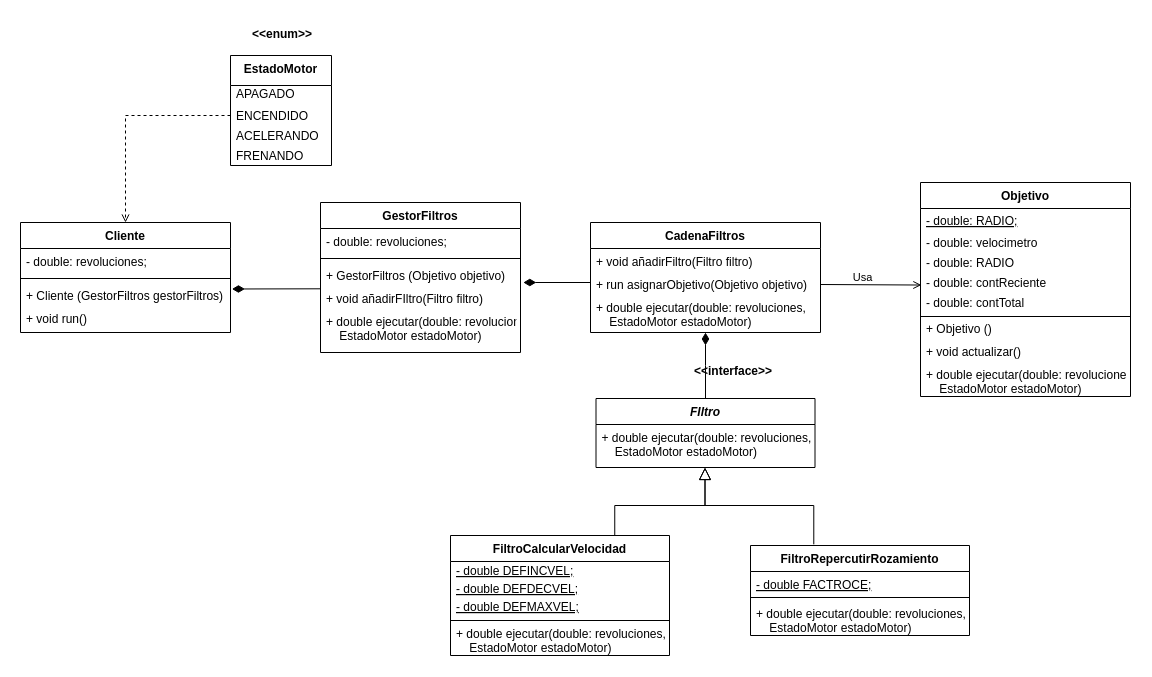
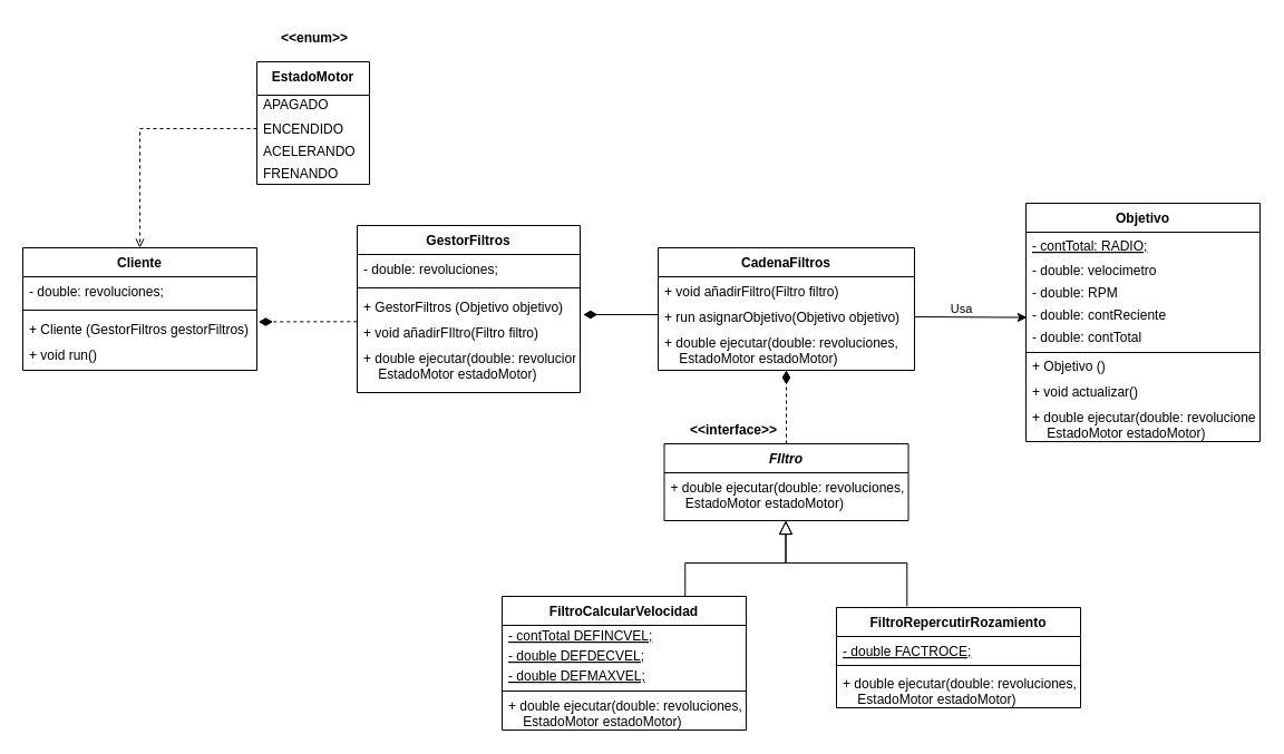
  <mxCell id="0" />
  <mxCell id="1" parent="0" />
  <mxCell id="2" value="Cliente" style="swimlane;fontStyle=1;align=center;verticalAlign=top;childLayout=stackLayout;horizontal=1;startSize=26;horizontalStack=0;resizeParent=1;resizeLast=0;collapsible=1;marginBottom=0;rounded=0;shadow=0;strokeWidth=1;" vertex="1" parent="1"><mxGeometry x="20" y="222" width="210" height="110" as="geometry"><mxRectangle x="550" y="140" width="160" height="26" as="alternateBounds" /></mxGeometry></mxCell>
  <mxCell id="3" value="- double: revoluciones;" style="text;align=left;verticalAlign=top;spacingLeft=4;spacingRight=4;overflow=hidden;rotatable=0;points=[[0,0.5],[1,0.5]];portConstraint=eastwest;" vertex="1" parent="2"><mxGeometry y="26" width="210" height="26" as="geometry" /></mxCell>
  <mxCell id="4" value="" style="line;html=1;strokeWidth=1;align=left;verticalAlign=middle;spacingTop=-1;spacingLeft=3;spacingRight=3;rotatable=0;labelPosition=right;points=[];portConstraint=eastwest;" vertex="1" parent="2"><mxGeometry y="52" width="210" height="8" as="geometry" /></mxCell>
  <mxCell id="5" value="+ Cliente (GestorFiltros gestorFiltros)" style="text;align=left;verticalAlign=middle;spacingLeft=4;spacingRight=4;overflow=hidden;rotatable=0;points=[[0,0.5],[1,0.5]];portConstraint=eastwest;" vertex="1" parent="2"><mxGeometry y="60" width="210" height="26" as="geometry" /></mxCell>
  <mxCell id="6" value="+ void run()" style="text;align=left;verticalAlign=middle;spacingLeft=4;spacingRight=4;overflow=hidden;rotatable=0;points=[[0,0.5],[1,0.5]];portConstraint=eastwest;" vertex="1" parent="2"><mxGeometry y="86" width="210" height="20" as="geometry" /></mxCell>
  <mxCell id="7" value="EstadoMotor" style="swimlane;fontStyle=1;align=center;verticalAlign=top;childLayout=stackLayout;horizontal=1;startSize=30;horizontalStack=0;resizeParent=1;resizeLast=0;collapsible=1;marginBottom=0;rounded=0;shadow=0;strokeWidth=1;" vertex="1" parent="1"><mxGeometry x="230" y="55" width="101" height="110" as="geometry"><mxRectangle x="550" y="140" width="160" height="26" as="alternateBounds" /></mxGeometry></mxCell>
  <mxCell id="8" value="APAGADO&#10;" style="text;align=left;verticalAlign=middle;spacingLeft=4;spacingRight=4;overflow=hidden;rotatable=0;points=[[0,0.5],[1,0.5]];portConstraint=eastwest;" vertex="1" parent="7"><mxGeometry y="30" width="101" height="20" as="geometry" /></mxCell>
  <mxCell id="9" value="ENCENDIDO" style="text;align=left;verticalAlign=middle;spacingLeft=4;spacingRight=4;overflow=hidden;rotatable=0;points=[[0,0.5],[1,0.5]];portConstraint=eastwest;" vertex="1" parent="7"><mxGeometry y="50" width="101" height="20" as="geometry" /></mxCell>
  <mxCell id="10" value="ACELERANDO" style="text;align=left;verticalAlign=middle;spacingLeft=4;spacingRight=4;overflow=hidden;rotatable=0;points=[[0,0.5],[1,0.5]];portConstraint=eastwest;" vertex="1" parent="7"><mxGeometry y="70" width="101" height="20" as="geometry" /></mxCell>
  <mxCell id="11" value="FRENANDO" style="text;align=left;verticalAlign=middle;spacingLeft=4;spacingRight=4;overflow=hidden;rotatable=0;points=[[0,0.5],[1,0.5]];portConstraint=eastwest;" vertex="1" parent="7"><mxGeometry y="90" width="101" height="20" as="geometry" /></mxCell>
  <mxCell id="12" value="&lt;span style=&quot;font-weight: 700; text-align: center; text-wrap: nowrap;&quot;&gt;&amp;lt;&amp;lt;enum&amp;gt;&amp;gt;&lt;/span&gt;" style="text;whiteSpace=wrap;html=1;" vertex="1" parent="1"><mxGeometry x="250" y="20" width="110" height="20" as="geometry" /></mxCell>
  <mxCell id="13" value="FIltro" style="swimlane;fontStyle=3;align=center;verticalAlign=top;childLayout=stackLayout;horizontal=1;startSize=26;horizontalStack=0;resizeParent=1;resizeLast=0;collapsible=1;marginBottom=0;rounded=0;shadow=0;strokeWidth=1;" vertex="1" parent="1"><mxGeometry x="595.5" y="398" width="219" height="69" as="geometry"><mxRectangle x="550" y="140" width="160" height="26" as="alternateBounds" /></mxGeometry></mxCell>
  <mxCell id="14" value="+ double ejecutar(double: revoluciones, &#10;    EstadoMotor estadoMotor)" style="text;align=left;verticalAlign=top;spacingLeft=4;spacingRight=4;overflow=hidden;rotatable=0;points=[[0,0.5],[1,0.5]];portConstraint=eastwest;" vertex="1" parent="13"><mxGeometry y="26" width="219" height="34" as="geometry" /></mxCell>
- <mxCell id="15" value="&lt;div style=&quot;text-align: center;&quot;&gt;&lt;span style=&quot;background-color: initial; text-wrap: nowrap;&quot;&gt;&lt;b&gt;&amp;lt;&amp;lt;interface&amp;gt;&amp;gt;&lt;/b&gt;&lt;/span&gt;&lt;/div&gt;" style="text;whiteSpace=wrap;html=1;" vertex="1" parent="1"><mxGeometry x="692" y="357" width="110" height="26" as="geometry" /></mxCell>
+ <mxCell id="15" value="&lt;div style=&quot;text-align: center;&quot;&gt;&lt;span style=&quot;background-color: initial; text-wrap: nowrap;&quot;&gt;&lt;b&gt;&amp;lt;&amp;lt;interface&amp;gt;&amp;gt;&lt;/b&gt;&lt;/span&gt;&lt;/div&gt;" style="text;whiteSpace=wrap;html=1;" vertex="1" parent="1"><mxGeometry x="617" y="372" width="110" height="26" as="geometry" /></mxCell>
  <mxCell id="16" value="FiltroCalcularVelocidad" style="swimlane;fontStyle=1;align=center;verticalAlign=top;childLayout=stackLayout;horizontal=1;startSize=26;horizontalStack=0;resizeParent=1;resizeLast=0;collapsible=1;marginBottom=0;rounded=0;shadow=0;strokeWidth=1;" vertex="1" parent="1"><mxGeometry x="450" y="535" width="219" height="120" as="geometry"><mxRectangle x="550" y="140" width="160" height="26" as="alternateBounds" /></mxGeometry></mxCell>
- <mxCell id="17" value="- double DEFINCVEL;" style="text;align=left;verticalAlign=middle;spacingLeft=4;spacingRight=4;overflow=hidden;rotatable=0;points=[[0,0.5],[1,0.5]];portConstraint=eastwest;fontStyle=4" vertex="1" parent="16"><mxGeometry y="26" width="219" height="18" as="geometry" /></mxCell>
+ <mxCell id="17" value="- contTotal DEFINCVEL;" style="text;align=left;verticalAlign=middle;spacingLeft=4;spacingRight=4;overflow=hidden;rotatable=0;points=[[0,0.5],[1,0.5]];portConstraint=eastwest;fontStyle=4" vertex="1" parent="16"><mxGeometry y="26" width="219" height="18" as="geometry" /></mxCell>
  <mxCell id="18" value="- double DEFDECVEL;" style="text;align=left;verticalAlign=middle;spacingLeft=4;spacingRight=4;overflow=hidden;rotatable=0;points=[[0,0.5],[1,0.5]];portConstraint=eastwest;fontStyle=4" vertex="1" parent="16"><mxGeometry y="44" width="219" height="18" as="geometry" /></mxCell>
  <mxCell id="19" value="- double DEFMAXVEL;" style="text;align=left;verticalAlign=middle;spacingLeft=4;spacingRight=4;overflow=hidden;rotatable=0;points=[[0,0.5],[1,0.5]];portConstraint=eastwest;fontStyle=4" vertex="1" parent="16"><mxGeometry y="62" width="219" height="18" as="geometry" /></mxCell>
  <mxCell id="20" value="" style="line;html=1;strokeWidth=1;align=left;verticalAlign=middle;spacingTop=-1;spacingLeft=3;spacingRight=3;rotatable=0;labelPosition=right;points=[];portConstraint=eastwest;" vertex="1" parent="16"><mxGeometry y="80" width="219" height="10" as="geometry" /></mxCell>
  <mxCell id="21" value="+ double ejecutar(double: revoluciones, &#10;    EstadoMotor estadoMotor)" style="text;align=left;verticalAlign=middle;spacingLeft=4;spacingRight=4;overflow=hidden;rotatable=0;points=[[0,0.5],[1,0.5]];portConstraint=eastwest;" vertex="1" parent="16"><mxGeometry y="90" width="219" height="30" as="geometry" /></mxCell>
  <mxCell id="22" value="FiltroRepercutirRozamiento" style="swimlane;fontStyle=1;align=center;verticalAlign=top;childLayout=stackLayout;horizontal=1;startSize=26;horizontalStack=0;resizeParent=1;resizeLast=0;collapsible=1;marginBottom=0;rounded=0;shadow=0;strokeWidth=1;" vertex="1" parent="1"><mxGeometry x="750" y="545" width="219" height="90" as="geometry"><mxRectangle x="550" y="140" width="160" height="26" as="alternateBounds" /></mxGeometry></mxCell>
  <mxCell id="23" value="- double FACTROCE;" style="text;align=left;verticalAlign=top;spacingLeft=4;spacingRight=4;overflow=hidden;rotatable=0;points=[[0,0.5],[1,0.5]];portConstraint=eastwest;fontStyle=4" vertex="1" parent="22"><mxGeometry y="26" width="219" height="18" as="geometry" /></mxCell>
  <mxCell id="24" value="" style="line;html=1;strokeWidth=1;align=left;verticalAlign=middle;spacingTop=-1;spacingLeft=3;spacingRight=3;rotatable=0;labelPosition=right;points=[];portConstraint=eastwest;" vertex="1" parent="22"><mxGeometry y="44" width="219" height="16" as="geometry" /></mxCell>
  <mxCell id="25" value="+ double ejecutar(double: revoluciones, &#10;    EstadoMotor estadoMotor)" style="text;align=left;verticalAlign=middle;spacingLeft=4;spacingRight=4;overflow=hidden;rotatable=0;points=[[0,0.5],[1,0.5]];portConstraint=eastwest;" vertex="1" parent="22"><mxGeometry y="60" width="219" height="30" as="geometry" /></mxCell>
  <mxCell id="26" value="Objetivo" style="swimlane;fontStyle=1;align=center;verticalAlign=top;childLayout=stackLayout;horizontal=1;startSize=26;horizontalStack=0;resizeParent=1;resizeLast=0;collapsible=1;marginBottom=0;rounded=0;shadow=0;strokeWidth=1;" vertex="1" parent="1"><mxGeometry x="920" y="182" width="210" height="214" as="geometry"><mxRectangle x="550" y="140" width="160" height="26" as="alternateBounds" /></mxGeometry></mxCell>
- <mxCell id="27" value="- double: RADIO;" style="text;align=left;verticalAlign=middle;spacingLeft=4;spacingRight=4;overflow=hidden;rotatable=0;points=[[0,0.5],[1,0.5]];portConstraint=eastwest;fontStyle=4" vertex="1" parent="26"><mxGeometry y="26" width="210" height="24" as="geometry" /></mxCell>
+ <mxCell id="27" value="- contTotal: RADIO;" style="text;align=left;verticalAlign=middle;spacingLeft=4;spacingRight=4;overflow=hidden;rotatable=0;points=[[0,0.5],[1,0.5]];portConstraint=eastwest;fontStyle=4" vertex="1" parent="26"><mxGeometry y="26" width="210" height="24" as="geometry" /></mxCell>
  <mxCell id="28" value="- double: velocimetro" style="text;align=left;verticalAlign=middle;spacingLeft=4;spacingRight=4;overflow=hidden;rotatable=0;points=[[0,0.5],[1,0.5]];portConstraint=eastwest;fontStyle=0" vertex="1" parent="26"><mxGeometry y="50" width="210" height="20" as="geometry" /></mxCell>
- <mxCell id="29" value="- double: RADIO" style="text;align=left;verticalAlign=middle;spacingLeft=4;spacingRight=4;overflow=hidden;rotatable=0;points=[[0,0.5],[1,0.5]];portConstraint=eastwest;fontStyle=0" vertex="1" parent="26"><mxGeometry y="70" width="210" height="20" as="geometry" /></mxCell>
+ <mxCell id="29" value="- double: RPM" style="text;align=left;verticalAlign=middle;spacingLeft=4;spacingRight=4;overflow=hidden;rotatable=0;points=[[0,0.5],[1,0.5]];portConstraint=eastwest;fontStyle=0" vertex="1" parent="26"><mxGeometry y="70" width="210" height="20" as="geometry" /></mxCell>
  <mxCell id="30" value="- double: contReciente" style="text;align=left;verticalAlign=middle;spacingLeft=4;spacingRight=4;overflow=hidden;rotatable=0;points=[[0,0.5],[1,0.5]];portConstraint=eastwest;fontStyle=0" vertex="1" parent="26"><mxGeometry y="90" width="210" height="20" as="geometry" /></mxCell>
  <mxCell id="31" value="- double: contTotal" style="text;align=left;verticalAlign=middle;spacingLeft=4;spacingRight=4;overflow=hidden;rotatable=0;points=[[0,0.5],[1,0.5]];portConstraint=eastwest;fontStyle=0" vertex="1" parent="26"><mxGeometry y="110" width="210" height="20" as="geometry" /></mxCell>
  <mxCell id="32" value="" style="line;html=1;strokeWidth=1;align=left;verticalAlign=middle;spacingTop=-1;spacingLeft=3;spacingRight=3;rotatable=0;labelPosition=right;points=[];portConstraint=eastwest;" vertex="1" parent="26"><mxGeometry y="130" width="210" height="8" as="geometry" /></mxCell>
  <mxCell id="33" value="+ Objetivo ()" style="text;align=left;verticalAlign=middle;spacingLeft=4;spacingRight=4;overflow=hidden;rotatable=0;points=[[0,0.5],[1,0.5]];portConstraint=eastwest;" vertex="1" parent="26"><mxGeometry y="138" width="210" height="16" as="geometry" /></mxCell>
  <mxCell id="34" value="+ void actualizar()" style="text;align=left;verticalAlign=middle;spacingLeft=4;spacingRight=4;overflow=hidden;rotatable=0;points=[[0,0.5],[1,0.5]];portConstraint=eastwest;" vertex="1" parent="26"><mxGeometry y="154" width="210" height="30" as="geometry" /></mxCell>
  <mxCell id="35" value="+ double ejecutar(double: revoluciones, &#10;    EstadoMotor estadoMotor)" style="text;align=left;verticalAlign=middle;spacingLeft=4;spacingRight=4;overflow=hidden;rotatable=0;points=[[0,0.5],[1,0.5]];portConstraint=eastwest;" vertex="1" parent="26"><mxGeometry y="184" width="210" height="30" as="geometry" /></mxCell>
  <mxCell id="36" value="GestorFiltros" style="swimlane;fontStyle=1;align=center;verticalAlign=top;childLayout=stackLayout;horizontal=1;startSize=26;horizontalStack=0;resizeParent=1;resizeLast=0;collapsible=1;marginBottom=0;rounded=0;shadow=0;strokeWidth=1;" vertex="1" parent="1"><mxGeometry x="320" y="202" width="200" height="150" as="geometry"><mxRectangle x="550" y="140" width="160" height="26" as="alternateBounds" /></mxGeometry></mxCell>
  <mxCell id="37" value="- double: revoluciones;" style="text;align=left;verticalAlign=top;spacingLeft=4;spacingRight=4;overflow=hidden;rotatable=0;points=[[0,0.5],[1,0.5]];portConstraint=eastwest;" vertex="1" parent="36"><mxGeometry y="26" width="200" height="26" as="geometry" /></mxCell>
  <mxCell id="38" value="" style="line;html=1;strokeWidth=1;align=left;verticalAlign=middle;spacingTop=-1;spacingLeft=3;spacingRight=3;rotatable=0;labelPosition=right;points=[];portConstraint=eastwest;" vertex="1" parent="36"><mxGeometry y="52" width="200" height="8" as="geometry" /></mxCell>
  <mxCell id="39" value="+ GestorFiltros (Objetivo objetivo)" style="text;align=left;verticalAlign=middle;spacingLeft=4;spacingRight=4;overflow=hidden;rotatable=0;points=[[0,0.5],[1,0.5]];portConstraint=eastwest;" vertex="1" parent="36"><mxGeometry y="60" width="200" height="26" as="geometry" /></mxCell>
  <mxCell id="40" value="+ void añadirFIltro(Filtro filtro)" style="text;align=left;verticalAlign=middle;spacingLeft=4;spacingRight=4;overflow=hidden;rotatable=0;points=[[0,0.5],[1,0.5]];portConstraint=eastwest;" vertex="1" parent="36"><mxGeometry y="86" width="200" height="20" as="geometry" /></mxCell>
  <mxCell id="41" value="+ double ejecutar(double: revoluciones, &#10;    EstadoMotor estadoMotor)" style="text;align=left;verticalAlign=top;spacingLeft=4;spacingRight=4;overflow=hidden;rotatable=0;points=[[0,0.5],[1,0.5]];portConstraint=eastwest;" vertex="1" parent="36"><mxGeometry y="106" width="200" height="32" as="geometry" /></mxCell>
  <mxCell id="42" value="CadenaFiltros" style="swimlane;fontStyle=1;align=center;verticalAlign=top;childLayout=stackLayout;horizontal=1;startSize=26;horizontalStack=0;resizeParent=1;resizeLast=0;collapsible=1;marginBottom=0;rounded=0;shadow=0;strokeWidth=1;" vertex="1" parent="1"><mxGeometry x="590" y="222" width="230" height="110" as="geometry"><mxRectangle x="550" y="140" width="160" height="26" as="alternateBounds" /></mxGeometry></mxCell>
  <mxCell id="43" value="+ void añadirFiltro(Filtro filtro)" style="text;align=left;verticalAlign=middle;spacingLeft=4;spacingRight=4;overflow=hidden;rotatable=0;points=[[0,0.5],[1,0.5]];portConstraint=eastwest;" vertex="1" parent="42"><mxGeometry y="26" width="230" height="26" as="geometry" /></mxCell>
  <mxCell id="44" value="+ run asignarObjetivo(Objetivo objetivo)" style="text;align=left;verticalAlign=middle;spacingLeft=4;spacingRight=4;overflow=hidden;rotatable=0;points=[[0,0.5],[1,0.5]];portConstraint=eastwest;" vertex="1" parent="42"><mxGeometry y="52" width="230" height="20" as="geometry" /></mxCell>
  <mxCell id="45" value="+ double ejecutar(double: revoluciones, &#10;    EstadoMotor estadoMotor)" style="text;align=left;verticalAlign=top;spacingLeft=4;spacingRight=4;overflow=hidden;rotatable=0;points=[[0,0.5],[1,0.5]];portConstraint=eastwest;" vertex="1" parent="42"><mxGeometry y="72" width="230" height="32" as="geometry" /></mxCell>
  <mxCell id="46" value="" style="endArrow=block;endSize=10;endFill=0;shadow=0;strokeWidth=1;rounded=0;edgeStyle=elbowEdgeStyle;elbow=vertical;exitX=0.75;exitY=0;exitDx=0;exitDy=0;" edge="1" parent="1" source="16"><mxGeometry width="160" relative="1" as="geometry"><mxPoint x="604.5" y="569" as="sourcePoint" /><mxPoint x="704.5" y="467" as="targetPoint" /><Array as="points"><mxPoint x="650" y="505" /></Array></mxGeometry></mxCell>
  <mxCell id="47" value="" style="endArrow=block;endSize=10;endFill=0;shadow=0;strokeWidth=1;rounded=0;edgeStyle=elbowEdgeStyle;elbow=vertical;exitX=0.289;exitY=-0.013;exitDx=0;exitDy=0;exitPerimeter=0;" edge="1" parent="1" source="22"><mxGeometry width="160" relative="1" as="geometry"><mxPoint x="814.5" y="569" as="sourcePoint" /><mxPoint x="704.5" y="467" as="targetPoint" /><Array as="points"><mxPoint x="790" y="505" /></Array></mxGeometry></mxCell>
- <mxCell id="48" value="" style="endArrow=diamondThin;endSize=10;endFill=1;shadow=0;strokeWidth=1;rounded=0;edgeStyle=elbowEdgeStyle;elbow=vertical;exitX=0.5;exitY=0;exitDx=0;exitDy=0;entryX=0.5;entryY=1;entryDx=0;entryDy=0;" edge="1" parent="1" source="13" target="42"><mxGeometry width="160" relative="1" as="geometry"><mxPoint x="840" y="422" as="sourcePoint" /><mxPoint x="700" y="332" as="targetPoint" /><Array as="points" /></mxGeometry></mxCell>
+ <mxCell id="48" value="" style="endArrow=diamondThin;endSize=10;endFill=1;shadow=0;strokeWidth=1;rounded=0;edgeStyle=elbowEdgeStyle;elbow=vertical;exitX=0.5;exitY=0;exitDx=0;exitDy=0;entryX=0.5;entryY=1;entryDx=0;entryDy=0;dashed=1;" edge="1" parent="1" source="13" target="42"><mxGeometry width="160" relative="1" as="geometry"><mxPoint x="840" y="422" as="sourcePoint" /><mxPoint x="700" y="332" as="targetPoint" /><Array as="points" /></mxGeometry></mxCell>
  <mxCell id="49" value="" style="endArrow=diamondThin;endSize=10;endFill=1;shadow=0;strokeWidth=1;rounded=0;edgeStyle=elbowEdgeStyle;elbow=vertical;entryX=1.014;entryY=0.741;entryDx=0;entryDy=0;entryPerimeter=0;" edge="1" parent="1" target="39"><mxGeometry width="160" relative="1" as="geometry"><mxPoint x="590" y="282" as="sourcePoint" /><mxPoint x="490" y="282" as="targetPoint" /><Array as="points"><mxPoint x="530" y="282" /></Array></mxGeometry></mxCell>
- <mxCell id="50" value="" style="endArrow=diamondThin;endSize=10;endFill=1;shadow=0;strokeWidth=1;rounded=0;edgeStyle=elbowEdgeStyle;elbow=vertical;entryX=1.007;entryY=0.236;entryDx=0;entryDy=0;entryPerimeter=0;exitX=-0.001;exitY=1.012;exitDx=0;exitDy=0;exitPerimeter=0;" edge="1" parent="1" source="39" target="5"><mxGeometry width="160" relative="1" as="geometry"><mxPoint x="300" y="282" as="sourcePoint" /><mxPoint x="203" y="288.5" as="targetPoint" /><Array as="points"><mxPoint x="193" y="288.5" /></Array></mxGeometry></mxCell>
- <mxCell id="51" value="" style="endArrow=open;html=1;rounded=0;entryX=0.004;entryY=0.627;entryDx=0;entryDy=0;exitX=1;exitY=0.5;exitDx=0;exitDy=0;entryPerimeter=0;" edge="1" parent="1" source="44" target="30"><mxGeometry width="50" height="50" relative="1" as="geometry"><mxPoint x="770" y="432" as="sourcePoint" /><mxPoint x="820" y="382" as="targetPoint" /></mxGeometry></mxCell>
+ <mxCell id="50" value="" style="endArrow=diamondThin;endSize=10;endFill=1;shadow=0;strokeWidth=1;rounded=0;edgeStyle=elbowEdgeStyle;elbow=vertical;entryX=1.007;entryY=0.236;entryDx=0;entryDy=0;entryPerimeter=0;exitX=-0.001;exitY=1.012;exitDx=0;exitDy=0;exitPerimeter=0;dashed=1;" edge="1" parent="1" source="39" target="5"><mxGeometry width="160" relative="1" as="geometry"><mxPoint x="300" y="282" as="sourcePoint" /><mxPoint x="203" y="288.5" as="targetPoint" /><Array as="points"><mxPoint x="193" y="288.5" /></Array></mxGeometry></mxCell>
+ <mxCell id="51" value="" style="endArrow=classic;html=1;rounded=0;entryX=0.004;entryY=0.627;entryDx=0;entryDy=0;exitX=1;exitY=0.5;exitDx=0;exitDy=0;entryPerimeter=0;" edge="1" parent="1" source="44" target="30"><mxGeometry width="50" height="50" relative="1" as="geometry"><mxPoint x="770" y="432" as="sourcePoint" /><mxPoint x="820" y="382" as="targetPoint" /></mxGeometry></mxCell>
  <mxCell id="52" value="Usa" style="edgeLabel;html=1;align=center;verticalAlign=middle;resizable=0;points=[];" vertex="1" connectable="0" parent="51"><mxGeometry x="-0.183" y="-3" relative="1" as="geometry"><mxPoint x="1" y="-11" as="offset" /></mxGeometry></mxCell>
  <mxCell id="53" value="" style="endArrow=open;html=1;rounded=0;entryX=0.5;entryY=0;entryDx=0;entryDy=0;exitX=0;exitY=0.5;exitDx=0;exitDy=0;dashed=1;" edge="1" parent="1" source="9" target="2"><mxGeometry width="50" height="50" relative="1" as="geometry"><mxPoint x="640" y="392" as="sourcePoint" /><mxPoint x="690" y="342" as="targetPoint" /><Array as="points"><mxPoint x="125" y="115" /></Array></mxGeometry></mxCell>
